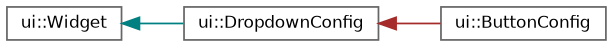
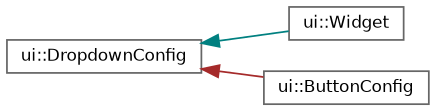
  digraph {
    rankdir=LR
    node [color=grey40 fillcolor=white fontname=Helvetica fontsize=10 shape=box style=filled]
    edge [dir=back fontname=Helvetica fontsize=10 labelfontname=Helvetica labelfontsize=10 style=solid]
    n1 [height=0.2 label="ui::Widget" width=0.4]
    n2 [height=0.2 label="ui::DropdownConfig" width=0.4]
    n3 [height=0.2 label="ui::ButtonConfig" width=0.4]
-   n1 -> n2 [color=teal]
+   n2 -> n1 [color=teal]
    n2 -> n3 [color=brown]
  }
